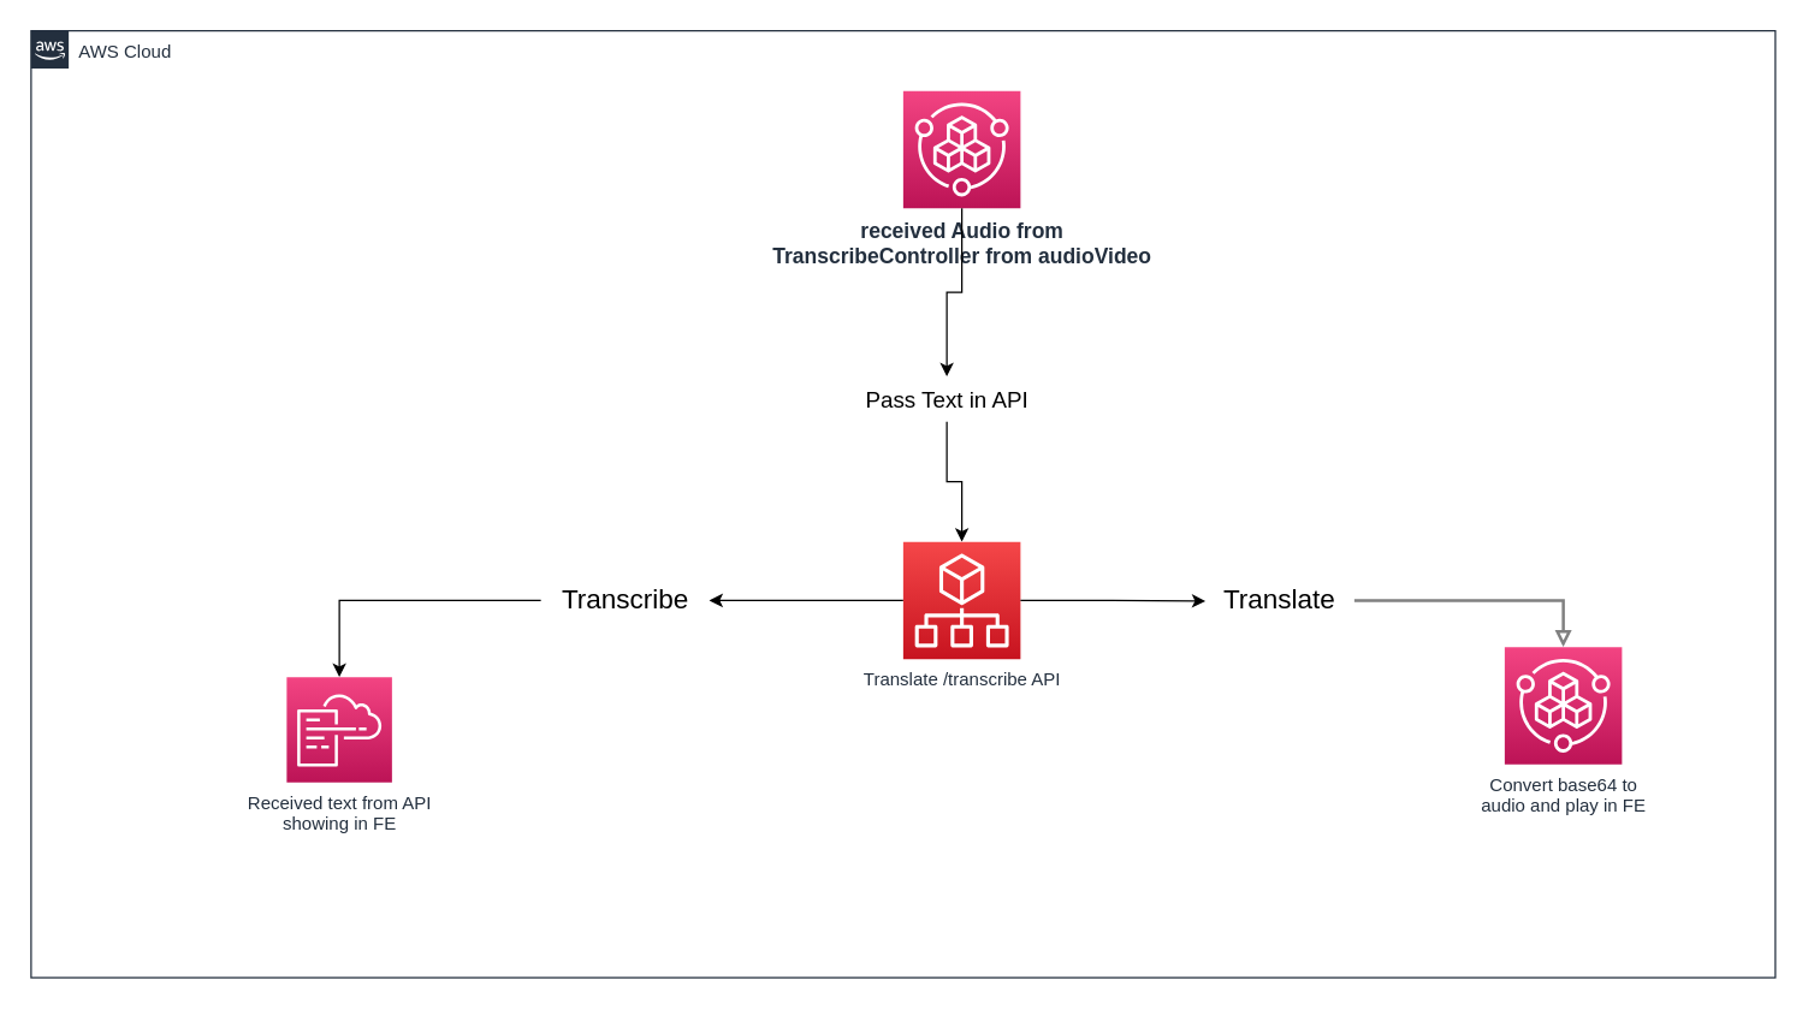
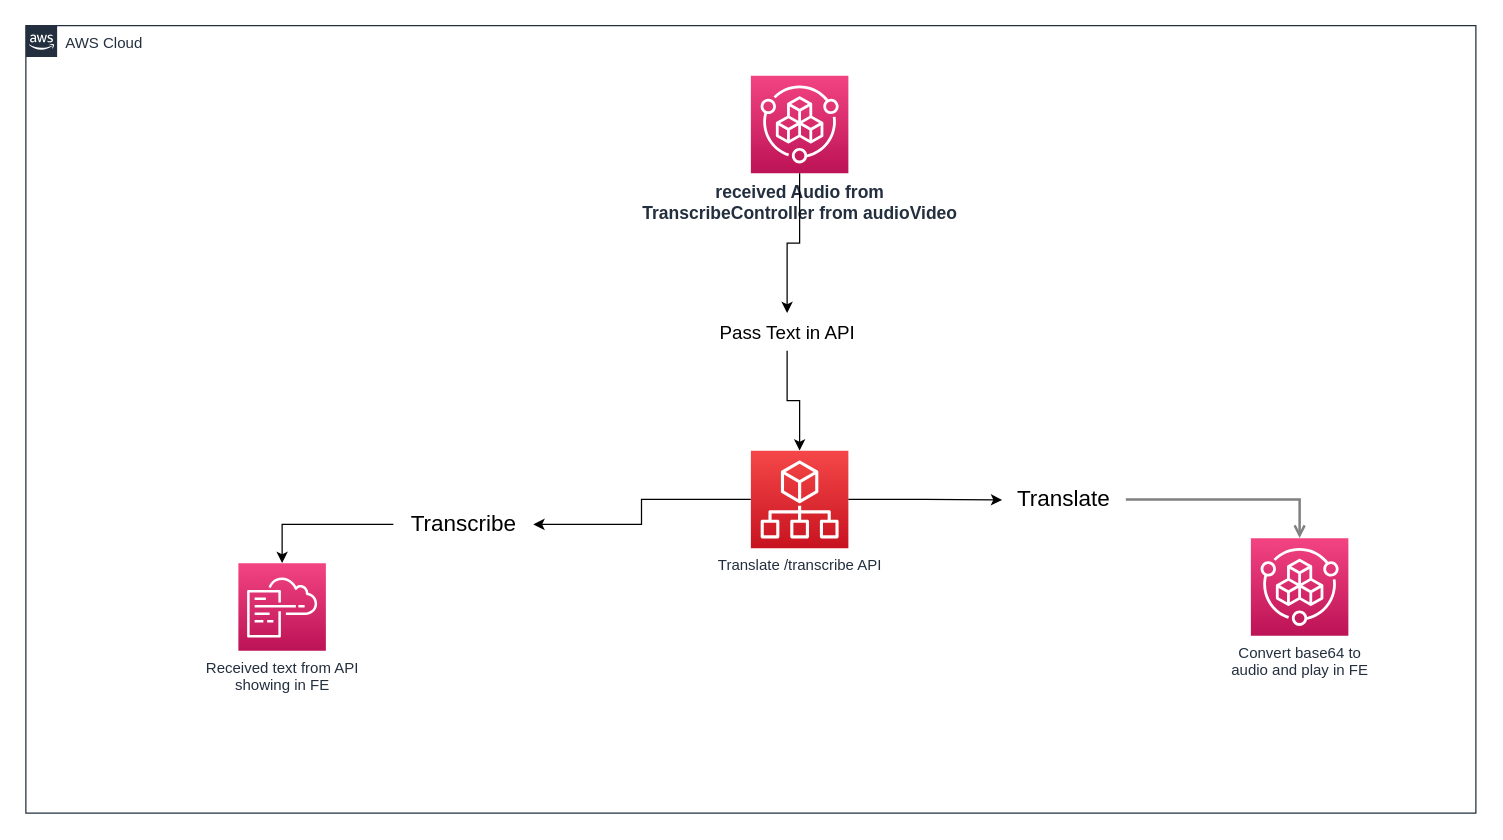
  <mxCell id="0" />
  <mxCell id="1" parent="0" />
  <mxCell id="2" value="AWS Cloud" style="points=[[0,0],[0.25,0],[0.5,0],[0.75,0],[1,0],[1,0.25],[1,0.5],[1,0.75],[1,1],[0.75,1],[0.5,1],[0.25,1],[0,1],[0,0.75],[0,0.5],[0,0.25]];outlineConnect=0;gradientColor=none;html=1;whiteSpace=wrap;fontSize=12;fontStyle=0;shape=mxgraph.aws4.group;grIcon=mxgraph.aws4.group_aws_cloud_alt;strokeColor=#232F3E;fillColor=none;verticalAlign=top;align=left;spacingLeft=30;fontColor=#232F3E;dashed=0;labelBackgroundColor=#ffffff;container=1;pointerEvents=0;collapsible=0;recursiveResize=0;" parent="1" vertex="1"><mxGeometry x="20" y="20" width="1160" height="630" as="geometry" /></mxCell>
  <mxCell id="3" style="edgeStyle=orthogonalEdgeStyle;rounded=0;orthogonalLoop=1;jettySize=auto;html=1;" edge="1" parent="2" source="11" target="6"><mxGeometry relative="1" as="geometry" /></mxCell>
  <mxCell id="4" value="Convert base64 to &lt;br&gt;audio and play in FE" style="outlineConnect=0;fontColor=#232F3E;gradientColor=#F34482;gradientDirection=north;fillColor=#BC1356;strokeColor=#ffffff;dashed=0;verticalLabelPosition=bottom;verticalAlign=top;align=center;html=1;fontSize=12;fontStyle=0;aspect=fixed;shape=mxgraph.aws4.resourceIcon;resIcon=mxgraph.aws4.service_catalog;labelBackgroundColor=#ffffff;" vertex="1" parent="2"><mxGeometry x="980" y="410" width="78" height="78" as="geometry" /></mxCell>
- <mxCell id="5" value="" style="edgeStyle=orthogonalEdgeStyle;rounded=0;orthogonalLoop=1;jettySize=auto;html=1;startArrow=none;startFill=0;endArrow=block;endFill=0;strokeColor=#808080;strokeWidth=2;" edge="1" parent="2" source="9" target="4"><mxGeometry relative="1" as="geometry"><mxPoint x="228" y="-504" as="sourcePoint" /><mxPoint x="770" y="-484" as="targetPoint" /></mxGeometry></mxCell>
+ <mxCell id="5" value="" style="edgeStyle=orthogonalEdgeStyle;rounded=0;orthogonalLoop=1;jettySize=auto;html=1;startArrow=none;startFill=0;endArrow=open;endFill=0;strokeColor=#808080;strokeWidth=2;" edge="1" parent="2" source="9" target="4"><mxGeometry relative="1" as="geometry"><mxPoint x="228" y="-504" as="sourcePoint" /><mxPoint x="770" y="-484" as="targetPoint" /></mxGeometry></mxCell>
  <mxCell id="6" value="Received text from API&lt;br&gt;showing in FE" style="outlineConnect=0;fontColor=#232F3E;gradientColor=#F34482;gradientDirection=north;fillColor=#BC1356;strokeColor=#ffffff;dashed=0;verticalLabelPosition=bottom;verticalAlign=top;align=center;html=1;fontSize=12;fontStyle=0;aspect=fixed;shape=mxgraph.aws4.resourceIcon;resIcon=mxgraph.aws4.cloudformation;labelBackgroundColor=#ffffff;" parent="2" vertex="1"><mxGeometry x="170" y="430" width="70" height="70" as="geometry" /></mxCell>
  <mxCell id="7" style="edgeStyle=orthogonalEdgeStyle;rounded=0;orthogonalLoop=1;jettySize=auto;html=1;" edge="1" parent="2" source="15" target="12"><mxGeometry relative="1" as="geometry" /></mxCell>
  <mxCell id="8" value="&lt;b&gt;&lt;font style=&quot;font-size: 14px;&quot;&gt;received Audio from &lt;br&gt;TranscribeController from audioVideo&lt;/font&gt;&lt;/b&gt;" style="outlineConnect=0;fontColor=#232F3E;gradientColor=#F34482;gradientDirection=north;fillColor=#BC1356;strokeColor=#ffffff;dashed=0;verticalLabelPosition=bottom;verticalAlign=top;align=center;html=1;fontSize=12;fontStyle=0;aspect=fixed;shape=mxgraph.aws4.resourceIcon;resIcon=mxgraph.aws4.service_catalog;labelBackgroundColor=#ffffff;" parent="2" vertex="1"><mxGeometry x="580" y="40" width="78" height="78" as="geometry" /></mxCell>
  <mxCell id="9" value="&lt;font style=&quot;font-size: 18px;&quot;&gt;Translate&lt;/font&gt;" style="text;html=1;align=center;verticalAlign=middle;resizable=0;points=[];autosize=1;strokeColor=none;fillColor=none;" vertex="1" parent="2"><mxGeometry x="780" y="359" width="100" height="40" as="geometry" /></mxCell>
  <mxCell id="10" value="" style="edgeStyle=orthogonalEdgeStyle;rounded=0;orthogonalLoop=1;jettySize=auto;html=1;" edge="1" parent="2" source="12" target="11"><mxGeometry relative="1" as="geometry"><mxPoint x="570" y="286" as="sourcePoint" /><mxPoint x="245" y="-480" as="targetPoint" /></mxGeometry></mxCell>
- <mxCell id="11" value="Transcribe" style="text;html=1;align=center;verticalAlign=middle;resizable=0;points=[];autosize=1;strokeColor=none;fillColor=none;perimeterSpacing=1;fontSize=18;" vertex="1" parent="2"><mxGeometry x="340" y="359" width="110" height="40" as="geometry" /></mxCell>
+ <mxCell id="11" value="Transcribe" style="text;html=1;align=center;verticalAlign=middle;resizable=0;points=[];autosize=1;strokeColor=none;fillColor=none;perimeterSpacing=1;fontSize=18;" vertex="1" parent="2"><mxGeometry x="295" y="379" width="110" height="40" as="geometry" /></mxCell>
  <mxCell id="12" value="Translate /transcribe API" style="outlineConnect=0;fontColor=#232F3E;gradientColor=#F54749;gradientDirection=north;fillColor=#C7131F;strokeColor=#ffffff;dashed=0;verticalLabelPosition=bottom;verticalAlign=top;align=center;html=1;fontSize=12;fontStyle=0;aspect=fixed;shape=mxgraph.aws4.resourceIcon;resIcon=mxgraph.aws4.organizations;labelBackgroundColor=#ffffff;" parent="2" vertex="1"><mxGeometry x="580" y="340" width="78" height="78" as="geometry" /></mxCell>
  <mxCell id="13" style="edgeStyle=orthogonalEdgeStyle;rounded=0;orthogonalLoop=1;jettySize=auto;html=1;entryX=0.01;entryY=0.511;entryDx=0;entryDy=0;entryPerimeter=0;" edge="1" parent="2" source="12" target="9"><mxGeometry relative="1" as="geometry" /></mxCell>
  <mxCell id="14" value="" style="edgeStyle=orthogonalEdgeStyle;rounded=0;orthogonalLoop=1;jettySize=auto;html=1;" edge="1" parent="2" source="8" target="15"><mxGeometry relative="1" as="geometry"><mxPoint x="299" y="-642" as="sourcePoint" /><mxPoint x="299" y="-420" as="targetPoint" /></mxGeometry></mxCell>
  <mxCell id="15" value="&lt;font style=&quot;font-size: 15px;&quot;&gt;Pass Text in API&lt;/font&gt;" style="text;html=1;align=center;verticalAlign=middle;resizable=0;points=[];autosize=1;strokeColor=none;fillColor=none;" vertex="1" parent="2"><mxGeometry x="544" y="230" width="130" height="30" as="geometry" /></mxCell>
